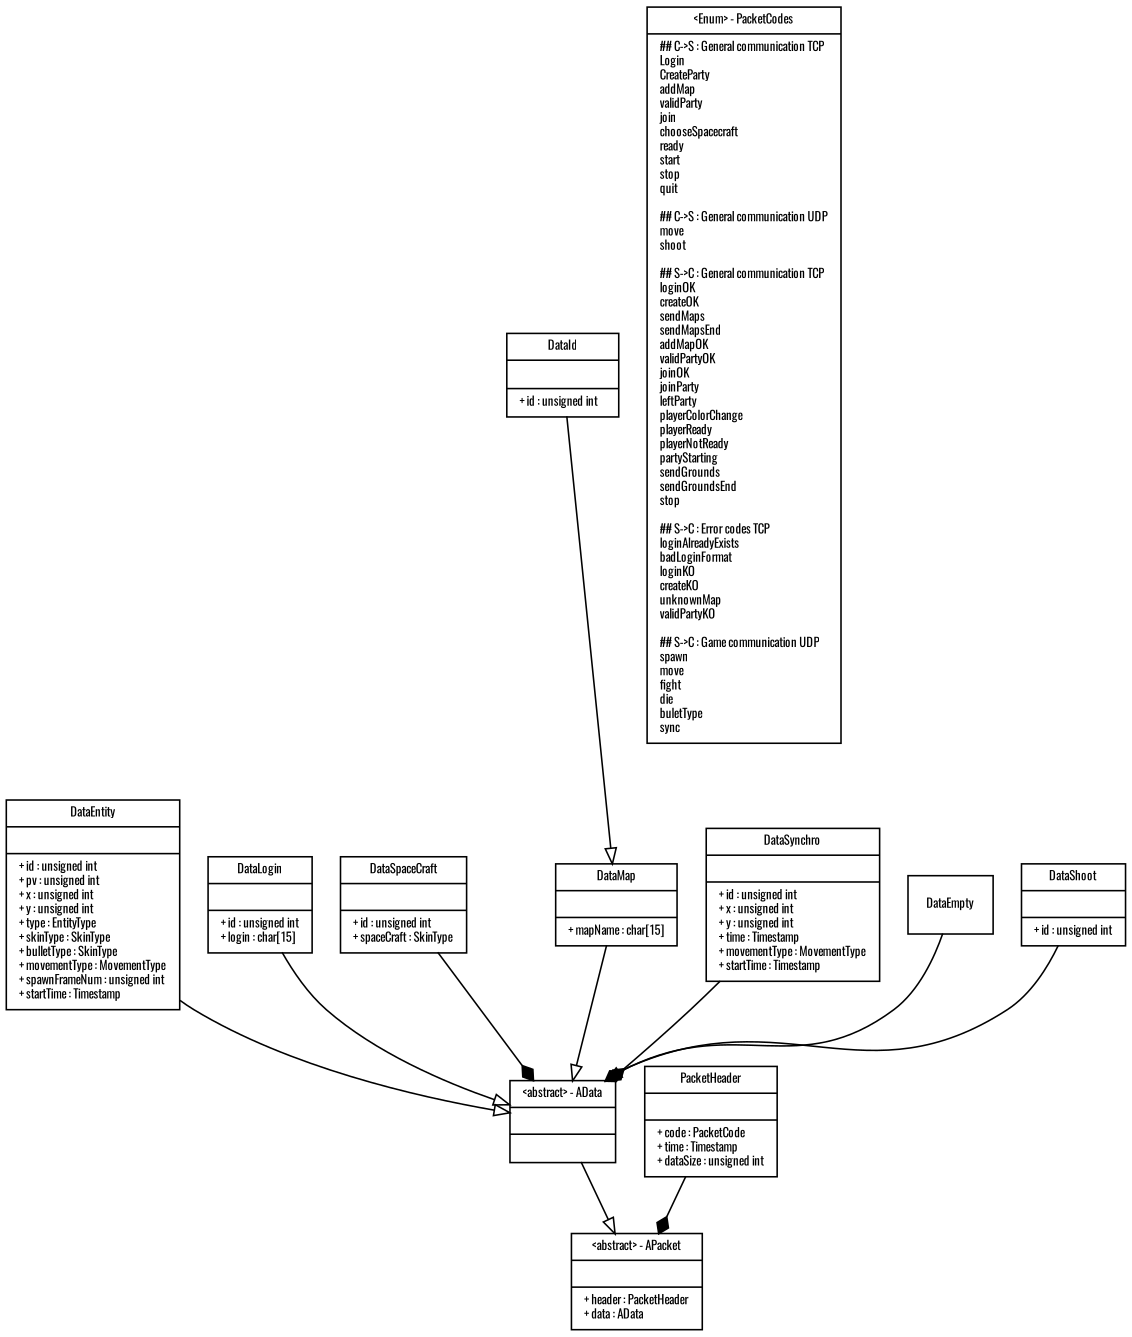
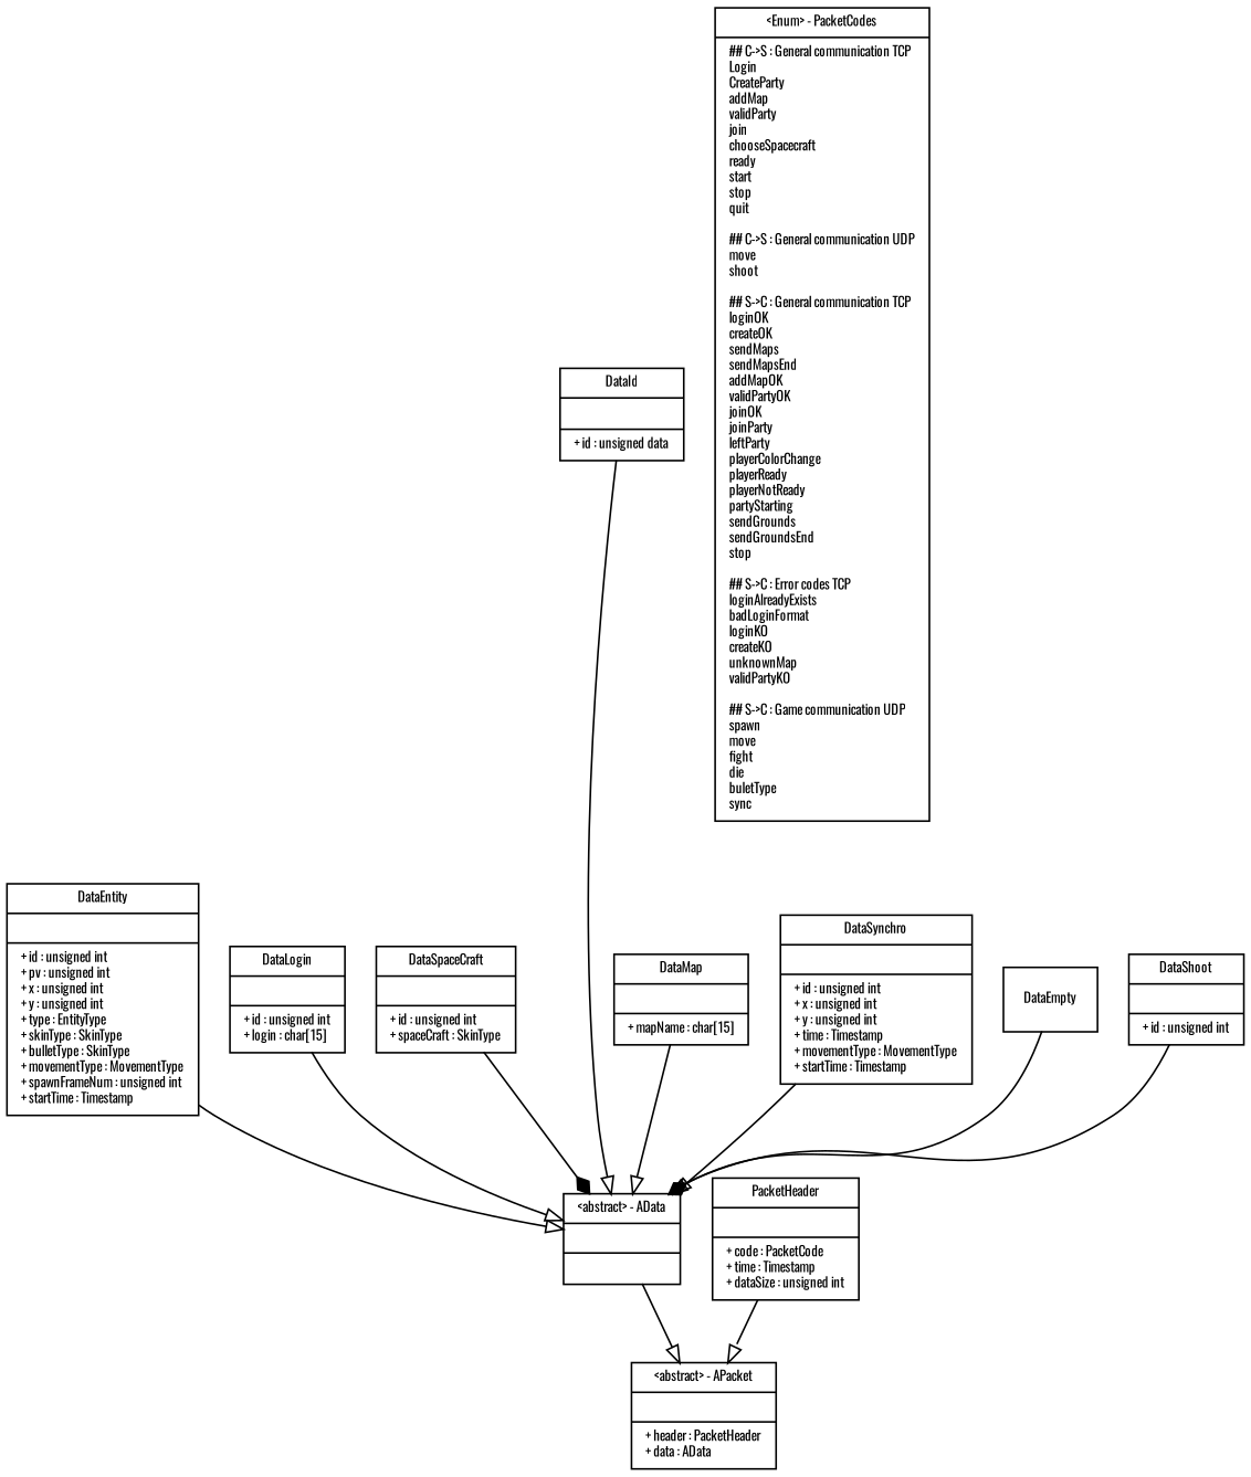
  digraph {
    fontname=Oswald
    fontsize=8
    node [fontname=Oswald fontsize=8 shape=record]
    edge [arrowhead=onormal fontname=Oswald fontsize=8 style=solid]
    n1 [label="{\<abstract\> - APacket||+ header : PacketHeader\l+ data : AData\l}"]
    n2 [label="{\<abstract\> - AData||}"]
    n3 [label="{PacketHeader||+ code : PacketCode\l+ time : Timestamp\l+ dataSize : unsigned int\l}"]
    n4 [label="{DataEntity||+ id : unsigned int\l+ pv : unsigned int\l+ x : unsigned int\l+ y : unsigned int\l+ type : EntityType\l+ skinType : SkinType\l+ bulletType : SkinType\l+ movementType : MovementType\l+ spawnFrameNum : unsigned int\l+ startTime : Timestamp\l}"]
    n5 [label="{DataLogin||+ id : unsigned int\l+ login : char[15]\l}"]
    n6 [label="{DataSpaceCraft||+ id : unsigned int\l+ spaceCraft : SkinType\l}"]
    n7 [label="{DataMap||+ mapName : char[15]\l}"]
    n8 [label="{DataSynchro||+ id : unsigned int\l+ x : unsigned int\l+ y : unsigned int\l+ time : Timestamp\l+ movementType : MovementType\l+ startTime : Timestamp\l}"]
    n9 [label="{DataEmpty}"]
-   n10 [label="{DataId||+ id : unsigned int\l}"]
+   n10 [label="{DataId||+ id : unsigned data\l}"]
    n11 [label="{DataShoot||+ id : unsigned int\l}"]
    n12 [label="{\<Enum\> - PacketCodes|## C-\>S : General communication TCP\lLogin\lCreateParty\laddMap\lvalidParty\ljoin\lchooseSpacecraft\lready\lstart\lstop\lquit\l\l## C-\>S : General communication UDP\lmove\lshoot\l\l## S-\>C : General communication TCP\lloginOK\lcreateOK\lsendMaps\lsendMapsEnd\laddMapOK\lvalidPartyOK\ljoinOK\ljoinParty\lleftParty\lplayerColorChange\lplayerReady\lplayerNotReady\lpartyStarting\lsendGrounds\lsendGroundsEnd\lstop\l\l## S-\>C : Error codes TCP\lloginAlreadyExists\lbadLoginFormat\lloginKO\lcreateKO\lunknownMap\lvalidPartyKO\l\l## S-\>C : Game communication UDP\lspawn\lmove\lfight\ldie\lbuletType\lsync\l}"]
    n2 -> n1
-   n3 -> n1 [arrowhead=diamond]
+   n3 -> n1
    n4 -> n2
    n5 -> n2
    n6 -> n2 [arrowhead=diamond]
    n7 -> n2
-   n8 -> n2 [arrowhead=diamond]
+   n8 -> n2
    n9 -> n2
-   n10 -> n7
+   n10 -> n2
    n11 -> n2 [arrowhead=diamond]
  }
